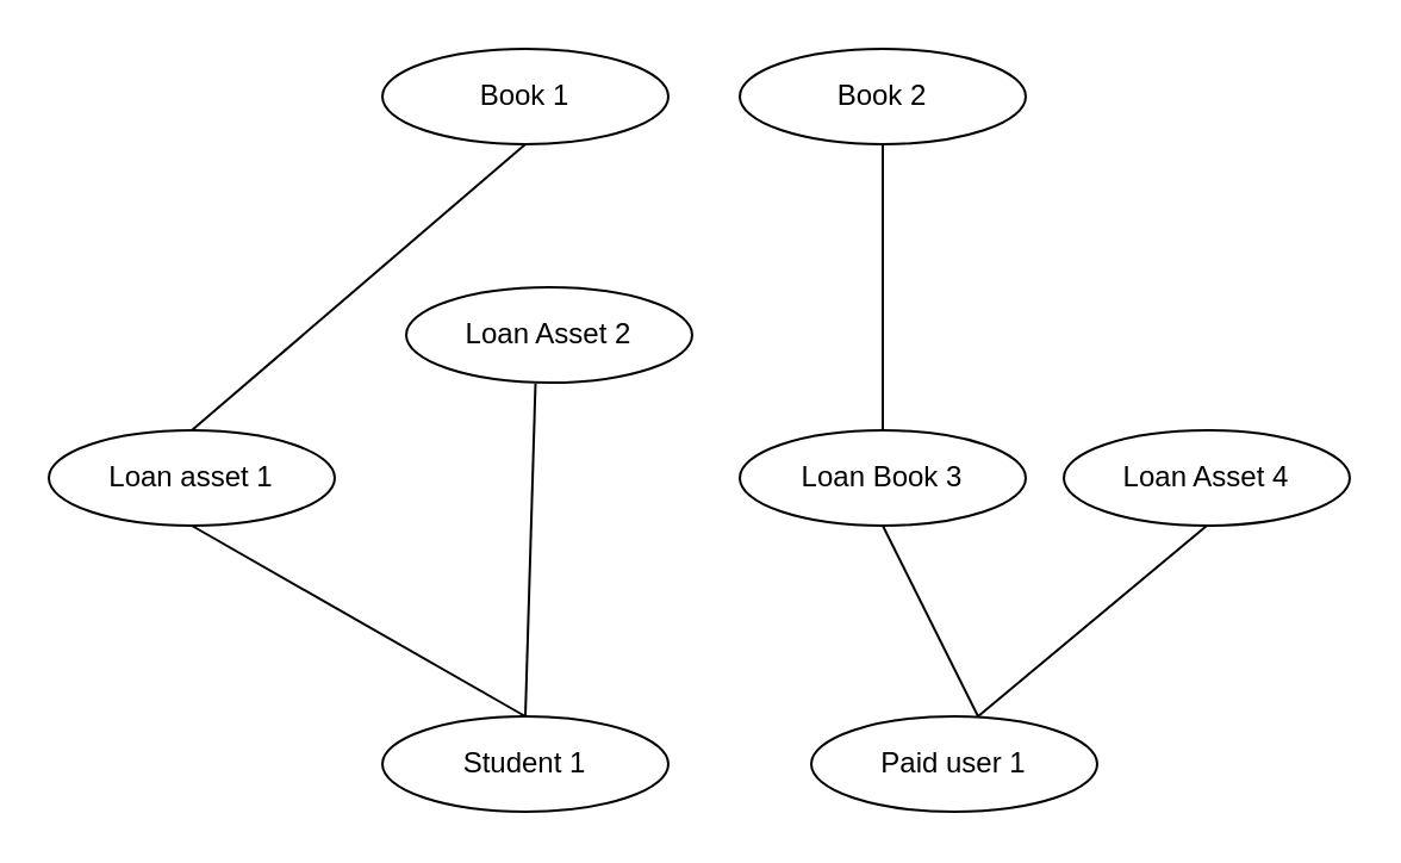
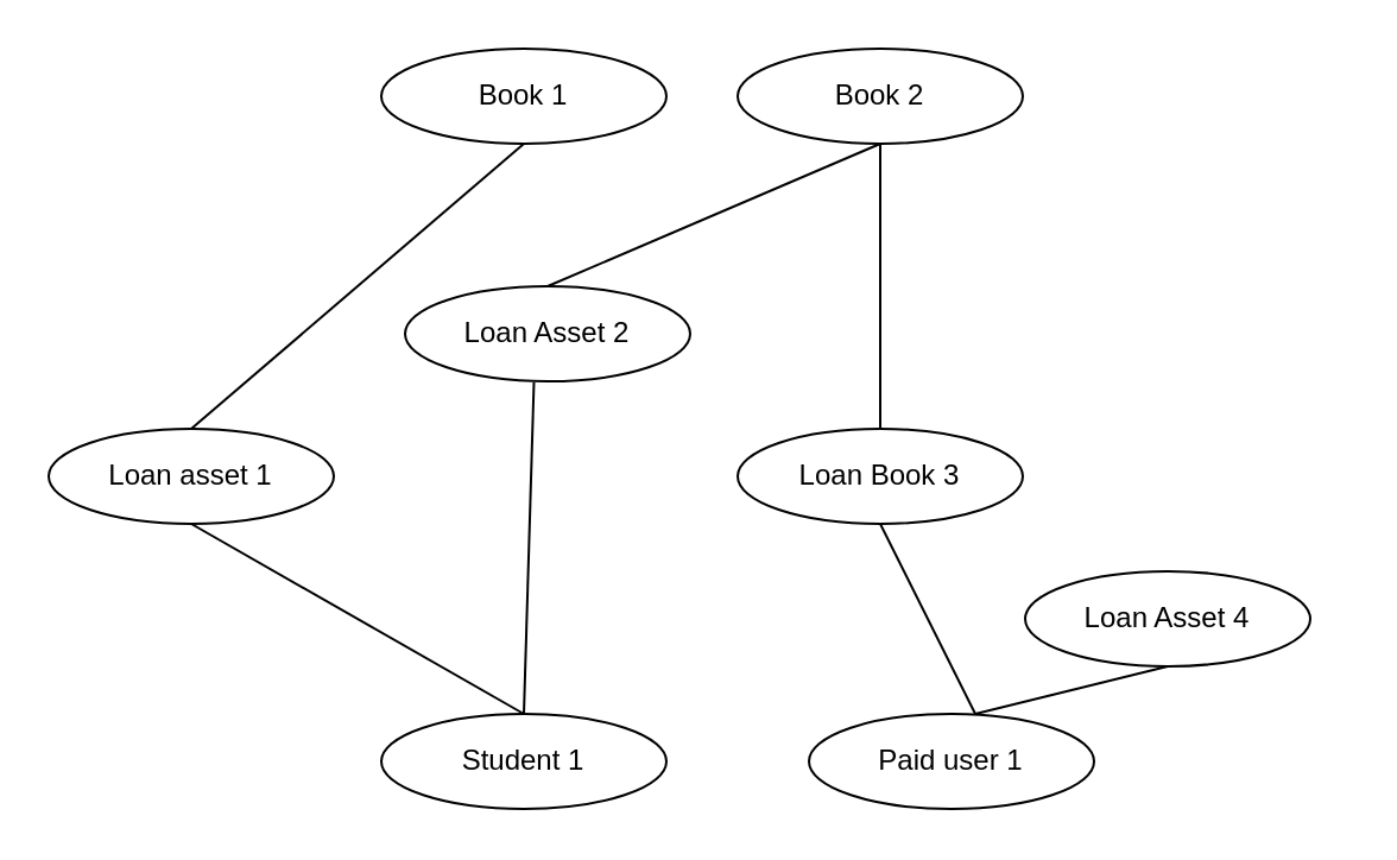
  <mxCell id="0" />
  <mxCell id="1" parent="0" />
  <mxCell id="2" value="Book 1" style="ellipse;whiteSpace=wrap;html=1;" parent="1" vertex="1"><mxGeometry x="160" y="20" width="120" height="40" as="geometry" /></mxCell>
  <mxCell id="3" value="Book 2" style="ellipse;whiteSpace=wrap;html=1;" parent="1" vertex="1"><mxGeometry x="310" y="20" width="120" height="40" as="geometry" /></mxCell>
  <mxCell id="4" value="Student 1" style="ellipse;whiteSpace=wrap;html=1;" parent="1" vertex="1"><mxGeometry x="160" y="300" width="120" height="40" as="geometry" /></mxCell>
  <mxCell id="5" value="Paid user 1" style="ellipse;whiteSpace=wrap;html=1;" parent="1" vertex="1"><mxGeometry x="340" y="300" width="120" height="40" as="geometry" /></mxCell>
  <mxCell id="6" value="Loan asset 1" style="ellipse;whiteSpace=wrap;html=1;" parent="1" vertex="1"><mxGeometry x="20" y="180" width="120" height="40" as="geometry" /></mxCell>
  <mxCell id="7" value="Loan Asset 2" style="ellipse;whiteSpace=wrap;html=1;" parent="1" vertex="1"><mxGeometry x="170" y="120" width="120" height="40" as="geometry" /></mxCell>
  <mxCell id="8" value="Loan Book 3" style="ellipse;whiteSpace=wrap;html=1;" parent="1" vertex="1"><mxGeometry x="310" y="180" width="120" height="40" as="geometry" /></mxCell>
  <mxCell id="9" value="" style="endArrow=none;html=1;rounded=0;entryX=0.5;entryY=1;entryDx=0;entryDy=0;" parent="1" target="6" edge="1"><mxGeometry width="50" height="50" relative="1" as="geometry"><mxPoint x="220" y="300" as="sourcePoint" /><mxPoint x="270" y="250" as="targetPoint" /></mxGeometry></mxCell>
  <mxCell id="10" value="" style="endArrow=none;html=1;rounded=0;entryX=0.452;entryY=1.013;entryDx=0;entryDy=0;entryPerimeter=0;" parent="1" target="7" edge="1"><mxGeometry width="50" height="50" relative="1" as="geometry"><mxPoint x="220" y="300" as="sourcePoint" /><mxPoint x="360" y="220" as="targetPoint" /></mxGeometry></mxCell>
  <mxCell id="11" value="" style="endArrow=none;html=1;rounded=0;entryX=0.5;entryY=1;entryDx=0;entryDy=0;exitX=0.5;exitY=0;exitDx=0;exitDy=0;" parent="1" source="6" target="2" edge="1"><mxGeometry width="50" height="50" relative="1" as="geometry"><mxPoint x="220" y="180" as="sourcePoint" /><mxPoint x="270" y="130" as="targetPoint" /></mxGeometry></mxCell>
+ <mxCell id="12" value="" style="endArrow=none;html=1;rounded=0;entryX=0.5;entryY=1;entryDx=0;entryDy=0;exitX=0.5;exitY=0;exitDx=0;exitDy=0;" parent="1" source="7" target="3" edge="1"><mxGeometry width="50" height="50" relative="1" as="geometry"><mxPoint x="370" y="180" as="sourcePoint" /><mxPoint x="420" y="130" as="targetPoint" /></mxGeometry></mxCell>
  <mxCell id="13" value="" style="endArrow=none;html=1;rounded=0;entryX=0.5;entryY=1;entryDx=0;entryDy=0;" parent="1" target="8" edge="1"><mxGeometry width="50" height="50" relative="1" as="geometry"><mxPoint x="410" y="300" as="sourcePoint" /><mxPoint x="460" y="250" as="targetPoint" /></mxGeometry></mxCell>
- <mxCell id="14" value="Loan Asset 4" style="ellipse;whiteSpace=wrap;html=1;" parent="1" vertex="1"><mxGeometry x="446" y="180" width="120" height="40" as="geometry" /></mxCell>
+ <mxCell id="14" value="Loan Asset 4" style="ellipse;whiteSpace=wrap;html=1;" parent="1" vertex="1"><mxGeometry x="431" y="240" width="120" height="40" as="geometry" /></mxCell>
  <mxCell id="15" value="" style="endArrow=none;html=1;rounded=0;" parent="1" edge="1"><mxGeometry width="50" height="50" relative="1" as="geometry"><mxPoint x="370" y="180" as="sourcePoint" /><mxPoint x="370" y="60" as="targetPoint" /></mxGeometry></mxCell>
  <mxCell id="16" value="" style="endArrow=none;html=1;rounded=0;entryX=0.5;entryY=1;entryDx=0;entryDy=0;" parent="1" target="14" edge="1"><mxGeometry width="50" height="50" relative="1" as="geometry"><mxPoint x="410" y="300" as="sourcePoint" /><mxPoint x="460" y="250" as="targetPoint" /></mxGeometry></mxCell>
